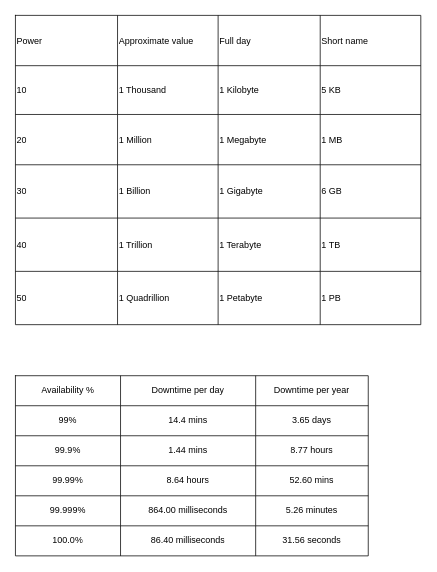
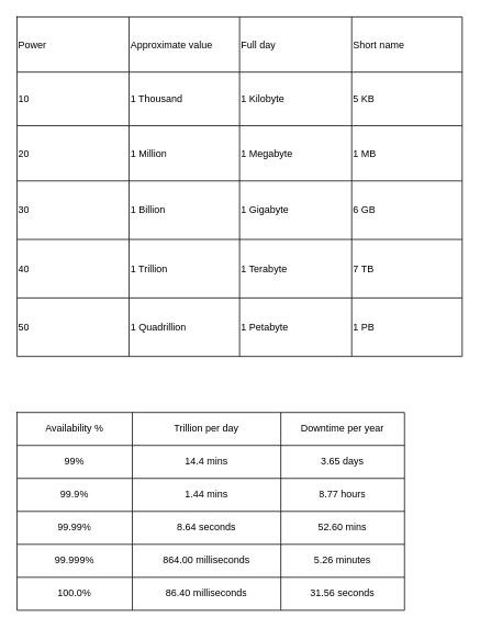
  <mxCell id="0" />
  <mxCell id="1" parent="0" />
  <mxCell id="2" value="" style="shape=table;startSize=0;container=1;collapsible=0;childLayout=tableLayout;" parent="1" vertex="1"><mxGeometry x="20" y="20" width="540" height="412" as="geometry" /></mxCell>
  <mxCell id="3" value="" style="shape=tableRow;horizontal=0;startSize=0;swimlaneHead=0;swimlaneBody=0;top=0;left=0;bottom=0;right=0;collapsible=0;dropTarget=0;fillColor=none;points=[[0,0.5],[1,0.5]];portConstraint=eastwest;" parent="2" vertex="1"><mxGeometry width="540" height="67" as="geometry" /></mxCell>
  <mxCell id="4" value="Power" style="shape=partialRectangle;html=1;whiteSpace=wrap;connectable=0;overflow=hidden;fillColor=none;top=0;left=0;bottom=0;right=0;pointerEvents=1;align=left;" parent="3" vertex="1"><mxGeometry width="136" height="67" as="geometry"><mxRectangle width="136" height="67" as="alternateBounds" /></mxGeometry></mxCell>
  <mxCell id="5" value="Approximate value" style="shape=partialRectangle;html=1;whiteSpace=wrap;connectable=0;overflow=hidden;fillColor=none;top=0;left=0;bottom=0;right=0;pointerEvents=1;align=left;" parent="3" vertex="1"><mxGeometry x="136" width="134" height="67" as="geometry"><mxRectangle width="134" height="67" as="alternateBounds" /></mxGeometry></mxCell>
  <mxCell id="6" value="Full day" style="shape=partialRectangle;html=1;whiteSpace=wrap;connectable=0;overflow=hidden;fillColor=none;top=0;left=0;bottom=0;right=0;pointerEvents=1;align=left;" parent="3" vertex="1"><mxGeometry x="270" width="136" height="67" as="geometry"><mxRectangle width="136" height="67" as="alternateBounds" /></mxGeometry></mxCell>
  <mxCell id="7" value="Short name" style="shape=partialRectangle;html=1;whiteSpace=wrap;connectable=0;overflow=hidden;fillColor=none;top=0;left=0;bottom=0;right=0;pointerEvents=1;align=left;" parent="3" vertex="1"><mxGeometry x="406" width="134" height="67" as="geometry"><mxRectangle width="134" height="67" as="alternateBounds" /></mxGeometry></mxCell>
  <mxCell id="8" value="" style="shape=tableRow;horizontal=0;startSize=0;swimlaneHead=0;swimlaneBody=0;top=0;left=0;bottom=0;right=0;collapsible=0;dropTarget=0;fillColor=none;points=[[0,0.5],[1,0.5]];portConstraint=eastwest;" parent="2" vertex="1"><mxGeometry y="67" width="540" height="65" as="geometry" /></mxCell>
  <mxCell id="9" value="10" style="shape=partialRectangle;html=1;whiteSpace=wrap;connectable=0;overflow=hidden;fillColor=none;top=0;left=0;bottom=0;right=0;pointerEvents=1;align=left;" parent="8" vertex="1"><mxGeometry width="136" height="65" as="geometry"><mxRectangle width="136" height="65" as="alternateBounds" /></mxGeometry></mxCell>
  <mxCell id="10" value="1 Thousand" style="shape=partialRectangle;html=1;whiteSpace=wrap;connectable=0;overflow=hidden;fillColor=none;top=0;left=0;bottom=0;right=0;pointerEvents=1;align=left;" parent="8" vertex="1"><mxGeometry x="136" width="134" height="65" as="geometry"><mxRectangle width="134" height="65" as="alternateBounds" /></mxGeometry></mxCell>
  <mxCell id="11" value="1 Kilobyte" style="shape=partialRectangle;html=1;whiteSpace=wrap;connectable=0;overflow=hidden;fillColor=none;top=0;left=0;bottom=0;right=0;pointerEvents=1;align=left;" parent="8" vertex="1"><mxGeometry x="270" width="136" height="65" as="geometry"><mxRectangle width="136" height="65" as="alternateBounds" /></mxGeometry></mxCell>
  <mxCell id="12" value="5 KB" style="shape=partialRectangle;html=1;whiteSpace=wrap;connectable=0;overflow=hidden;fillColor=none;top=0;left=0;bottom=0;right=0;pointerEvents=1;align=left;" parent="8" vertex="1"><mxGeometry x="406" width="134" height="65" as="geometry"><mxRectangle width="134" height="65" as="alternateBounds" /></mxGeometry></mxCell>
  <mxCell id="13" value="" style="shape=tableRow;horizontal=0;startSize=0;swimlaneHead=0;swimlaneBody=0;top=0;left=0;bottom=0;right=0;collapsible=0;dropTarget=0;fillColor=none;points=[[0,0.5],[1,0.5]];portConstraint=eastwest;" parent="2" vertex="1"><mxGeometry y="132" width="540" height="67" as="geometry" /></mxCell>
  <mxCell id="14" value="20" style="shape=partialRectangle;html=1;whiteSpace=wrap;connectable=0;overflow=hidden;fillColor=none;top=0;left=0;bottom=0;right=0;pointerEvents=1;align=left;" parent="13" vertex="1"><mxGeometry width="136" height="67" as="geometry"><mxRectangle width="136" height="67" as="alternateBounds" /></mxGeometry></mxCell>
  <mxCell id="15" value="1 Million" style="shape=partialRectangle;html=1;whiteSpace=wrap;connectable=0;overflow=hidden;fillColor=none;top=0;left=0;bottom=0;right=0;pointerEvents=1;align=left;" parent="13" vertex="1"><mxGeometry x="136" width="134" height="67" as="geometry"><mxRectangle width="134" height="67" as="alternateBounds" /></mxGeometry></mxCell>
  <mxCell id="16" value="1 Megabyte" style="shape=partialRectangle;html=1;whiteSpace=wrap;connectable=0;overflow=hidden;fillColor=none;top=0;left=0;bottom=0;right=0;pointerEvents=1;align=left;" parent="13" vertex="1"><mxGeometry x="270" width="136" height="67" as="geometry"><mxRectangle width="136" height="67" as="alternateBounds" /></mxGeometry></mxCell>
  <mxCell id="17" value="1 MB" style="shape=partialRectangle;html=1;whiteSpace=wrap;connectable=0;overflow=hidden;fillColor=none;top=0;left=0;bottom=0;right=0;pointerEvents=1;align=left;" parent="13" vertex="1"><mxGeometry x="406" width="134" height="67" as="geometry"><mxRectangle width="134" height="67" as="alternateBounds" /></mxGeometry></mxCell>
  <mxCell id="18" value="" style="shape=tableRow;horizontal=0;startSize=0;swimlaneHead=0;swimlaneBody=0;top=0;left=0;bottom=0;right=0;collapsible=0;dropTarget=0;fillColor=none;points=[[0,0.5],[1,0.5]];portConstraint=eastwest;" parent="2" vertex="1"><mxGeometry y="199" width="540" height="71" as="geometry" /></mxCell>
  <mxCell id="19" value="30" style="shape=partialRectangle;html=1;whiteSpace=wrap;connectable=0;overflow=hidden;fillColor=none;top=0;left=0;bottom=0;right=0;pointerEvents=1;align=left;" parent="18" vertex="1"><mxGeometry width="136" height="71" as="geometry"><mxRectangle width="136" height="71" as="alternateBounds" /></mxGeometry></mxCell>
  <mxCell id="20" value="1 Billion" style="shape=partialRectangle;html=1;whiteSpace=wrap;connectable=0;overflow=hidden;fillColor=none;top=0;left=0;bottom=0;right=0;pointerEvents=1;align=left;" parent="18" vertex="1"><mxGeometry x="136" width="134" height="71" as="geometry"><mxRectangle width="134" height="71" as="alternateBounds" /></mxGeometry></mxCell>
  <mxCell id="21" value="1 Gigabyte" style="shape=partialRectangle;html=1;whiteSpace=wrap;connectable=0;overflow=hidden;fillColor=none;top=0;left=0;bottom=0;right=0;pointerEvents=1;align=left;" parent="18" vertex="1"><mxGeometry x="270" width="136" height="71" as="geometry"><mxRectangle width="136" height="71" as="alternateBounds" /></mxGeometry></mxCell>
  <mxCell id="22" value="6 GB" style="shape=partialRectangle;html=1;whiteSpace=wrap;connectable=0;overflow=hidden;fillColor=none;top=0;left=0;bottom=0;right=0;pointerEvents=1;align=left;" parent="18" vertex="1"><mxGeometry x="406" width="134" height="71" as="geometry"><mxRectangle width="134" height="71" as="alternateBounds" /></mxGeometry></mxCell>
  <mxCell id="23" style="shape=tableRow;horizontal=0;startSize=0;swimlaneHead=0;swimlaneBody=0;top=0;left=0;bottom=0;right=0;collapsible=0;dropTarget=0;fillColor=none;points=[[0,0.5],[1,0.5]];portConstraint=eastwest;" parent="2" vertex="1"><mxGeometry y="270" width="540" height="71" as="geometry" /></mxCell>
  <mxCell id="24" value="40" style="shape=partialRectangle;html=1;whiteSpace=wrap;connectable=0;overflow=hidden;fillColor=none;top=0;left=0;bottom=0;right=0;pointerEvents=1;align=left;" parent="23" vertex="1"><mxGeometry width="136" height="71" as="geometry"><mxRectangle width="136" height="71" as="alternateBounds" /></mxGeometry></mxCell>
  <mxCell id="25" value="1 Trillion" style="shape=partialRectangle;html=1;whiteSpace=wrap;connectable=0;overflow=hidden;fillColor=none;top=0;left=0;bottom=0;right=0;pointerEvents=1;align=left;" parent="23" vertex="1"><mxGeometry x="136" width="134" height="71" as="geometry"><mxRectangle width="134" height="71" as="alternateBounds" /></mxGeometry></mxCell>
  <mxCell id="26" value="1 Terabyte" style="shape=partialRectangle;html=1;whiteSpace=wrap;connectable=0;overflow=hidden;fillColor=none;top=0;left=0;bottom=0;right=0;pointerEvents=1;align=left;" parent="23" vertex="1"><mxGeometry x="270" width="136" height="71" as="geometry"><mxRectangle width="136" height="71" as="alternateBounds" /></mxGeometry></mxCell>
- <mxCell id="27" value="1 TB" style="shape=partialRectangle;html=1;whiteSpace=wrap;connectable=0;overflow=hidden;fillColor=none;top=0;left=0;bottom=0;right=0;pointerEvents=1;align=left;" parent="23" vertex="1"><mxGeometry x="406" width="134" height="71" as="geometry"><mxRectangle width="134" height="71" as="alternateBounds" /></mxGeometry></mxCell>
+ <mxCell id="27" value="7 TB" style="shape=partialRectangle;html=1;whiteSpace=wrap;connectable=0;overflow=hidden;fillColor=none;top=0;left=0;bottom=0;right=0;pointerEvents=1;align=left;" parent="23" vertex="1"><mxGeometry x="406" width="134" height="71" as="geometry"><mxRectangle width="134" height="71" as="alternateBounds" /></mxGeometry></mxCell>
  <mxCell id="28" style="shape=tableRow;horizontal=0;startSize=0;swimlaneHead=0;swimlaneBody=0;top=0;left=0;bottom=0;right=0;collapsible=0;dropTarget=0;fillColor=none;points=[[0,0.5],[1,0.5]];portConstraint=eastwest;" parent="2" vertex="1"><mxGeometry y="341" width="540" height="71" as="geometry" /></mxCell>
  <mxCell id="29" value="50" style="shape=partialRectangle;html=1;whiteSpace=wrap;connectable=0;overflow=hidden;fillColor=none;top=0;left=0;bottom=0;right=0;pointerEvents=1;align=left;" parent="28" vertex="1"><mxGeometry width="136" height="71" as="geometry"><mxRectangle width="136" height="71" as="alternateBounds" /></mxGeometry></mxCell>
  <mxCell id="30" value="1 Quadrillion" style="shape=partialRectangle;html=1;whiteSpace=wrap;connectable=0;overflow=hidden;fillColor=none;top=0;left=0;bottom=0;right=0;pointerEvents=1;align=left;" parent="28" vertex="1"><mxGeometry x="136" width="134" height="71" as="geometry"><mxRectangle width="134" height="71" as="alternateBounds" /></mxGeometry></mxCell>
  <mxCell id="31" value="1 Petabyte" style="shape=partialRectangle;html=1;whiteSpace=wrap;connectable=0;overflow=hidden;fillColor=none;top=0;left=0;bottom=0;right=0;pointerEvents=1;align=left;" parent="28" vertex="1"><mxGeometry x="270" width="136" height="71" as="geometry"><mxRectangle width="136" height="71" as="alternateBounds" /></mxGeometry></mxCell>
  <mxCell id="32" value="1 PB" style="shape=partialRectangle;html=1;whiteSpace=wrap;connectable=0;overflow=hidden;fillColor=none;top=0;left=0;bottom=0;right=0;pointerEvents=1;align=left;" parent="28" vertex="1"><mxGeometry x="406" width="134" height="71" as="geometry"><mxRectangle width="134" height="71" as="alternateBounds" /></mxGeometry></mxCell>
  <mxCell id="33" value="" style="shape=table;startSize=0;container=1;collapsible=0;childLayout=tableLayout;" vertex="1" parent="1"><mxGeometry x="20" y="500" width="470" height="240" as="geometry" /></mxCell>
  <mxCell id="34" value="" style="shape=tableRow;horizontal=0;startSize=0;swimlaneHead=0;swimlaneBody=0;top=0;left=0;bottom=0;right=0;collapsible=0;dropTarget=0;fillColor=none;points=[[0,0.5],[1,0.5]];portConstraint=eastwest;" vertex="1" parent="33"><mxGeometry width="470" height="40" as="geometry" /></mxCell>
  <mxCell id="35" value="Availability %" style="shape=partialRectangle;html=1;whiteSpace=wrap;connectable=0;overflow=hidden;fillColor=none;top=0;left=0;bottom=0;right=0;pointerEvents=1;" vertex="1" parent="34"><mxGeometry width="140" height="40" as="geometry"><mxRectangle width="140" height="40" as="alternateBounds" /></mxGeometry></mxCell>
- <mxCell id="36" value="Downtime per day" style="shape=partialRectangle;html=1;whiteSpace=wrap;connectable=0;overflow=hidden;fillColor=none;top=0;left=0;bottom=0;right=0;pointerEvents=1;" vertex="1" parent="34"><mxGeometry x="140" width="180" height="40" as="geometry"><mxRectangle width="180" height="40" as="alternateBounds" /></mxGeometry></mxCell>
+ <mxCell id="36" value="Trillion per day" style="shape=partialRectangle;html=1;whiteSpace=wrap;connectable=0;overflow=hidden;fillColor=none;top=0;left=0;bottom=0;right=0;pointerEvents=1;" vertex="1" parent="34"><mxGeometry x="140" width="180" height="40" as="geometry"><mxRectangle width="180" height="40" as="alternateBounds" /></mxGeometry></mxCell>
  <mxCell id="37" value="Downtime per year" style="shape=partialRectangle;html=1;whiteSpace=wrap;connectable=0;overflow=hidden;fillColor=none;top=0;left=0;bottom=0;right=0;pointerEvents=1;" vertex="1" parent="34"><mxGeometry x="320" width="150" height="40" as="geometry"><mxRectangle width="150" height="40" as="alternateBounds" /></mxGeometry></mxCell>
  <mxCell id="38" value="" style="shape=tableRow;horizontal=0;startSize=0;swimlaneHead=0;swimlaneBody=0;top=0;left=0;bottom=0;right=0;collapsible=0;dropTarget=0;fillColor=none;points=[[0,0.5],[1,0.5]];portConstraint=eastwest;" vertex="1" parent="33"><mxGeometry y="40" width="470" height="40" as="geometry" /></mxCell>
  <mxCell id="39" value="99%" style="shape=partialRectangle;html=1;whiteSpace=wrap;connectable=0;overflow=hidden;fillColor=none;top=0;left=0;bottom=0;right=0;pointerEvents=1;" vertex="1" parent="38"><mxGeometry width="140" height="40" as="geometry"><mxRectangle width="140" height="40" as="alternateBounds" /></mxGeometry></mxCell>
  <mxCell id="40" value="14.4 mins" style="shape=partialRectangle;html=1;whiteSpace=wrap;connectable=0;overflow=hidden;fillColor=none;top=0;left=0;bottom=0;right=0;pointerEvents=1;" vertex="1" parent="38"><mxGeometry x="140" width="180" height="40" as="geometry"><mxRectangle width="180" height="40" as="alternateBounds" /></mxGeometry></mxCell>
  <mxCell id="41" value="3.65 days" style="shape=partialRectangle;html=1;whiteSpace=wrap;connectable=0;overflow=hidden;fillColor=none;top=0;left=0;bottom=0;right=0;pointerEvents=1;" vertex="1" parent="38"><mxGeometry x="320" width="150" height="40" as="geometry"><mxRectangle width="150" height="40" as="alternateBounds" /></mxGeometry></mxCell>
  <mxCell id="42" value="" style="shape=tableRow;horizontal=0;startSize=0;swimlaneHead=0;swimlaneBody=0;top=0;left=0;bottom=0;right=0;collapsible=0;dropTarget=0;fillColor=none;points=[[0,0.5],[1,0.5]];portConstraint=eastwest;" vertex="1" parent="33"><mxGeometry y="80" width="470" height="40" as="geometry" /></mxCell>
  <mxCell id="43" value="99.9%" style="shape=partialRectangle;html=1;whiteSpace=wrap;connectable=0;overflow=hidden;fillColor=none;top=0;left=0;bottom=0;right=0;pointerEvents=1;" vertex="1" parent="42"><mxGeometry width="140" height="40" as="geometry"><mxRectangle width="140" height="40" as="alternateBounds" /></mxGeometry></mxCell>
  <mxCell id="44" value="1.44 mins" style="shape=partialRectangle;html=1;whiteSpace=wrap;connectable=0;overflow=hidden;fillColor=none;top=0;left=0;bottom=0;right=0;pointerEvents=1;" vertex="1" parent="42"><mxGeometry x="140" width="180" height="40" as="geometry"><mxRectangle width="180" height="40" as="alternateBounds" /></mxGeometry></mxCell>
  <mxCell id="45" value="8.77 hours" style="shape=partialRectangle;html=1;whiteSpace=wrap;connectable=0;overflow=hidden;fillColor=none;top=0;left=0;bottom=0;right=0;pointerEvents=1;" vertex="1" parent="42"><mxGeometry x="320" width="150" height="40" as="geometry"><mxRectangle width="150" height="40" as="alternateBounds" /></mxGeometry></mxCell>
  <mxCell id="46" value="" style="shape=tableRow;horizontal=0;startSize=0;swimlaneHead=0;swimlaneBody=0;top=0;left=0;bottom=0;right=0;collapsible=0;dropTarget=0;fillColor=none;points=[[0,0.5],[1,0.5]];portConstraint=eastwest;" vertex="1" parent="33"><mxGeometry y="120" width="470" height="40" as="geometry" /></mxCell>
  <mxCell id="47" value="99.99%" style="shape=partialRectangle;html=1;whiteSpace=wrap;connectable=0;overflow=hidden;fillColor=none;top=0;left=0;bottom=0;right=0;pointerEvents=1;" vertex="1" parent="46"><mxGeometry width="140" height="40" as="geometry"><mxRectangle width="140" height="40" as="alternateBounds" /></mxGeometry></mxCell>
- <mxCell id="48" value="8.64 hours" style="shape=partialRectangle;html=1;whiteSpace=wrap;connectable=0;overflow=hidden;fillColor=none;top=0;left=0;bottom=0;right=0;pointerEvents=1;" vertex="1" parent="46"><mxGeometry x="140" width="180" height="40" as="geometry"><mxRectangle width="180" height="40" as="alternateBounds" /></mxGeometry></mxCell>
+ <mxCell id="48" value="8.64 seconds" style="shape=partialRectangle;html=1;whiteSpace=wrap;connectable=0;overflow=hidden;fillColor=none;top=0;left=0;bottom=0;right=0;pointerEvents=1;" vertex="1" parent="46"><mxGeometry x="140" width="180" height="40" as="geometry"><mxRectangle width="180" height="40" as="alternateBounds" /></mxGeometry></mxCell>
  <mxCell id="49" value="52.60 mins" style="shape=partialRectangle;html=1;whiteSpace=wrap;connectable=0;overflow=hidden;fillColor=none;top=0;left=0;bottom=0;right=0;pointerEvents=1;" vertex="1" parent="46"><mxGeometry x="320" width="150" height="40" as="geometry"><mxRectangle width="150" height="40" as="alternateBounds" /></mxGeometry></mxCell>
  <mxCell id="50" value="" style="shape=tableRow;horizontal=0;startSize=0;swimlaneHead=0;swimlaneBody=0;top=0;left=0;bottom=0;right=0;collapsible=0;dropTarget=0;fillColor=none;points=[[0,0.5],[1,0.5]];portConstraint=eastwest;" vertex="1" parent="33"><mxGeometry y="160" width="470" height="40" as="geometry" /></mxCell>
  <mxCell id="51" value="99.999%" style="shape=partialRectangle;html=1;whiteSpace=wrap;connectable=0;overflow=hidden;fillColor=none;top=0;left=0;bottom=0;right=0;pointerEvents=1;" vertex="1" parent="50"><mxGeometry width="140" height="40" as="geometry"><mxRectangle width="140" height="40" as="alternateBounds" /></mxGeometry></mxCell>
  <mxCell id="52" value="864.00 milliseconds" style="shape=partialRectangle;html=1;whiteSpace=wrap;connectable=0;overflow=hidden;fillColor=none;top=0;left=0;bottom=0;right=0;pointerEvents=1;" vertex="1" parent="50"><mxGeometry x="140" width="180" height="40" as="geometry"><mxRectangle width="180" height="40" as="alternateBounds" /></mxGeometry></mxCell>
  <mxCell id="53" value="5.26 minutes" style="shape=partialRectangle;html=1;whiteSpace=wrap;connectable=0;overflow=hidden;fillColor=none;top=0;left=0;bottom=0;right=0;pointerEvents=1;" vertex="1" parent="50"><mxGeometry x="320" width="150" height="40" as="geometry"><mxRectangle width="150" height="40" as="alternateBounds" /></mxGeometry></mxCell>
  <mxCell id="54" value="" style="shape=tableRow;horizontal=0;startSize=0;swimlaneHead=0;swimlaneBody=0;top=0;left=0;bottom=0;right=0;collapsible=0;dropTarget=0;fillColor=none;points=[[0,0.5],[1,0.5]];portConstraint=eastwest;" vertex="1" parent="33"><mxGeometry y="200" width="470" height="40" as="geometry" /></mxCell>
  <mxCell id="55" value="100.0%" style="shape=partialRectangle;html=1;whiteSpace=wrap;connectable=0;overflow=hidden;fillColor=none;top=0;left=0;bottom=0;right=0;pointerEvents=1;" vertex="1" parent="54"><mxGeometry width="140" height="40" as="geometry"><mxRectangle width="140" height="40" as="alternateBounds" /></mxGeometry></mxCell>
  <mxCell id="56" value="86.40 milliseconds" style="shape=partialRectangle;html=1;whiteSpace=wrap;connectable=0;overflow=hidden;fillColor=none;top=0;left=0;bottom=0;right=0;pointerEvents=1;" vertex="1" parent="54"><mxGeometry x="140" width="180" height="40" as="geometry"><mxRectangle width="180" height="40" as="alternateBounds" /></mxGeometry></mxCell>
  <mxCell id="57" value="31.56 seconds" style="shape=partialRectangle;html=1;whiteSpace=wrap;connectable=0;overflow=hidden;fillColor=none;top=0;left=0;bottom=0;right=0;pointerEvents=1;" vertex="1" parent="54"><mxGeometry x="320" width="150" height="40" as="geometry"><mxRectangle width="150" height="40" as="alternateBounds" /></mxGeometry></mxCell>
